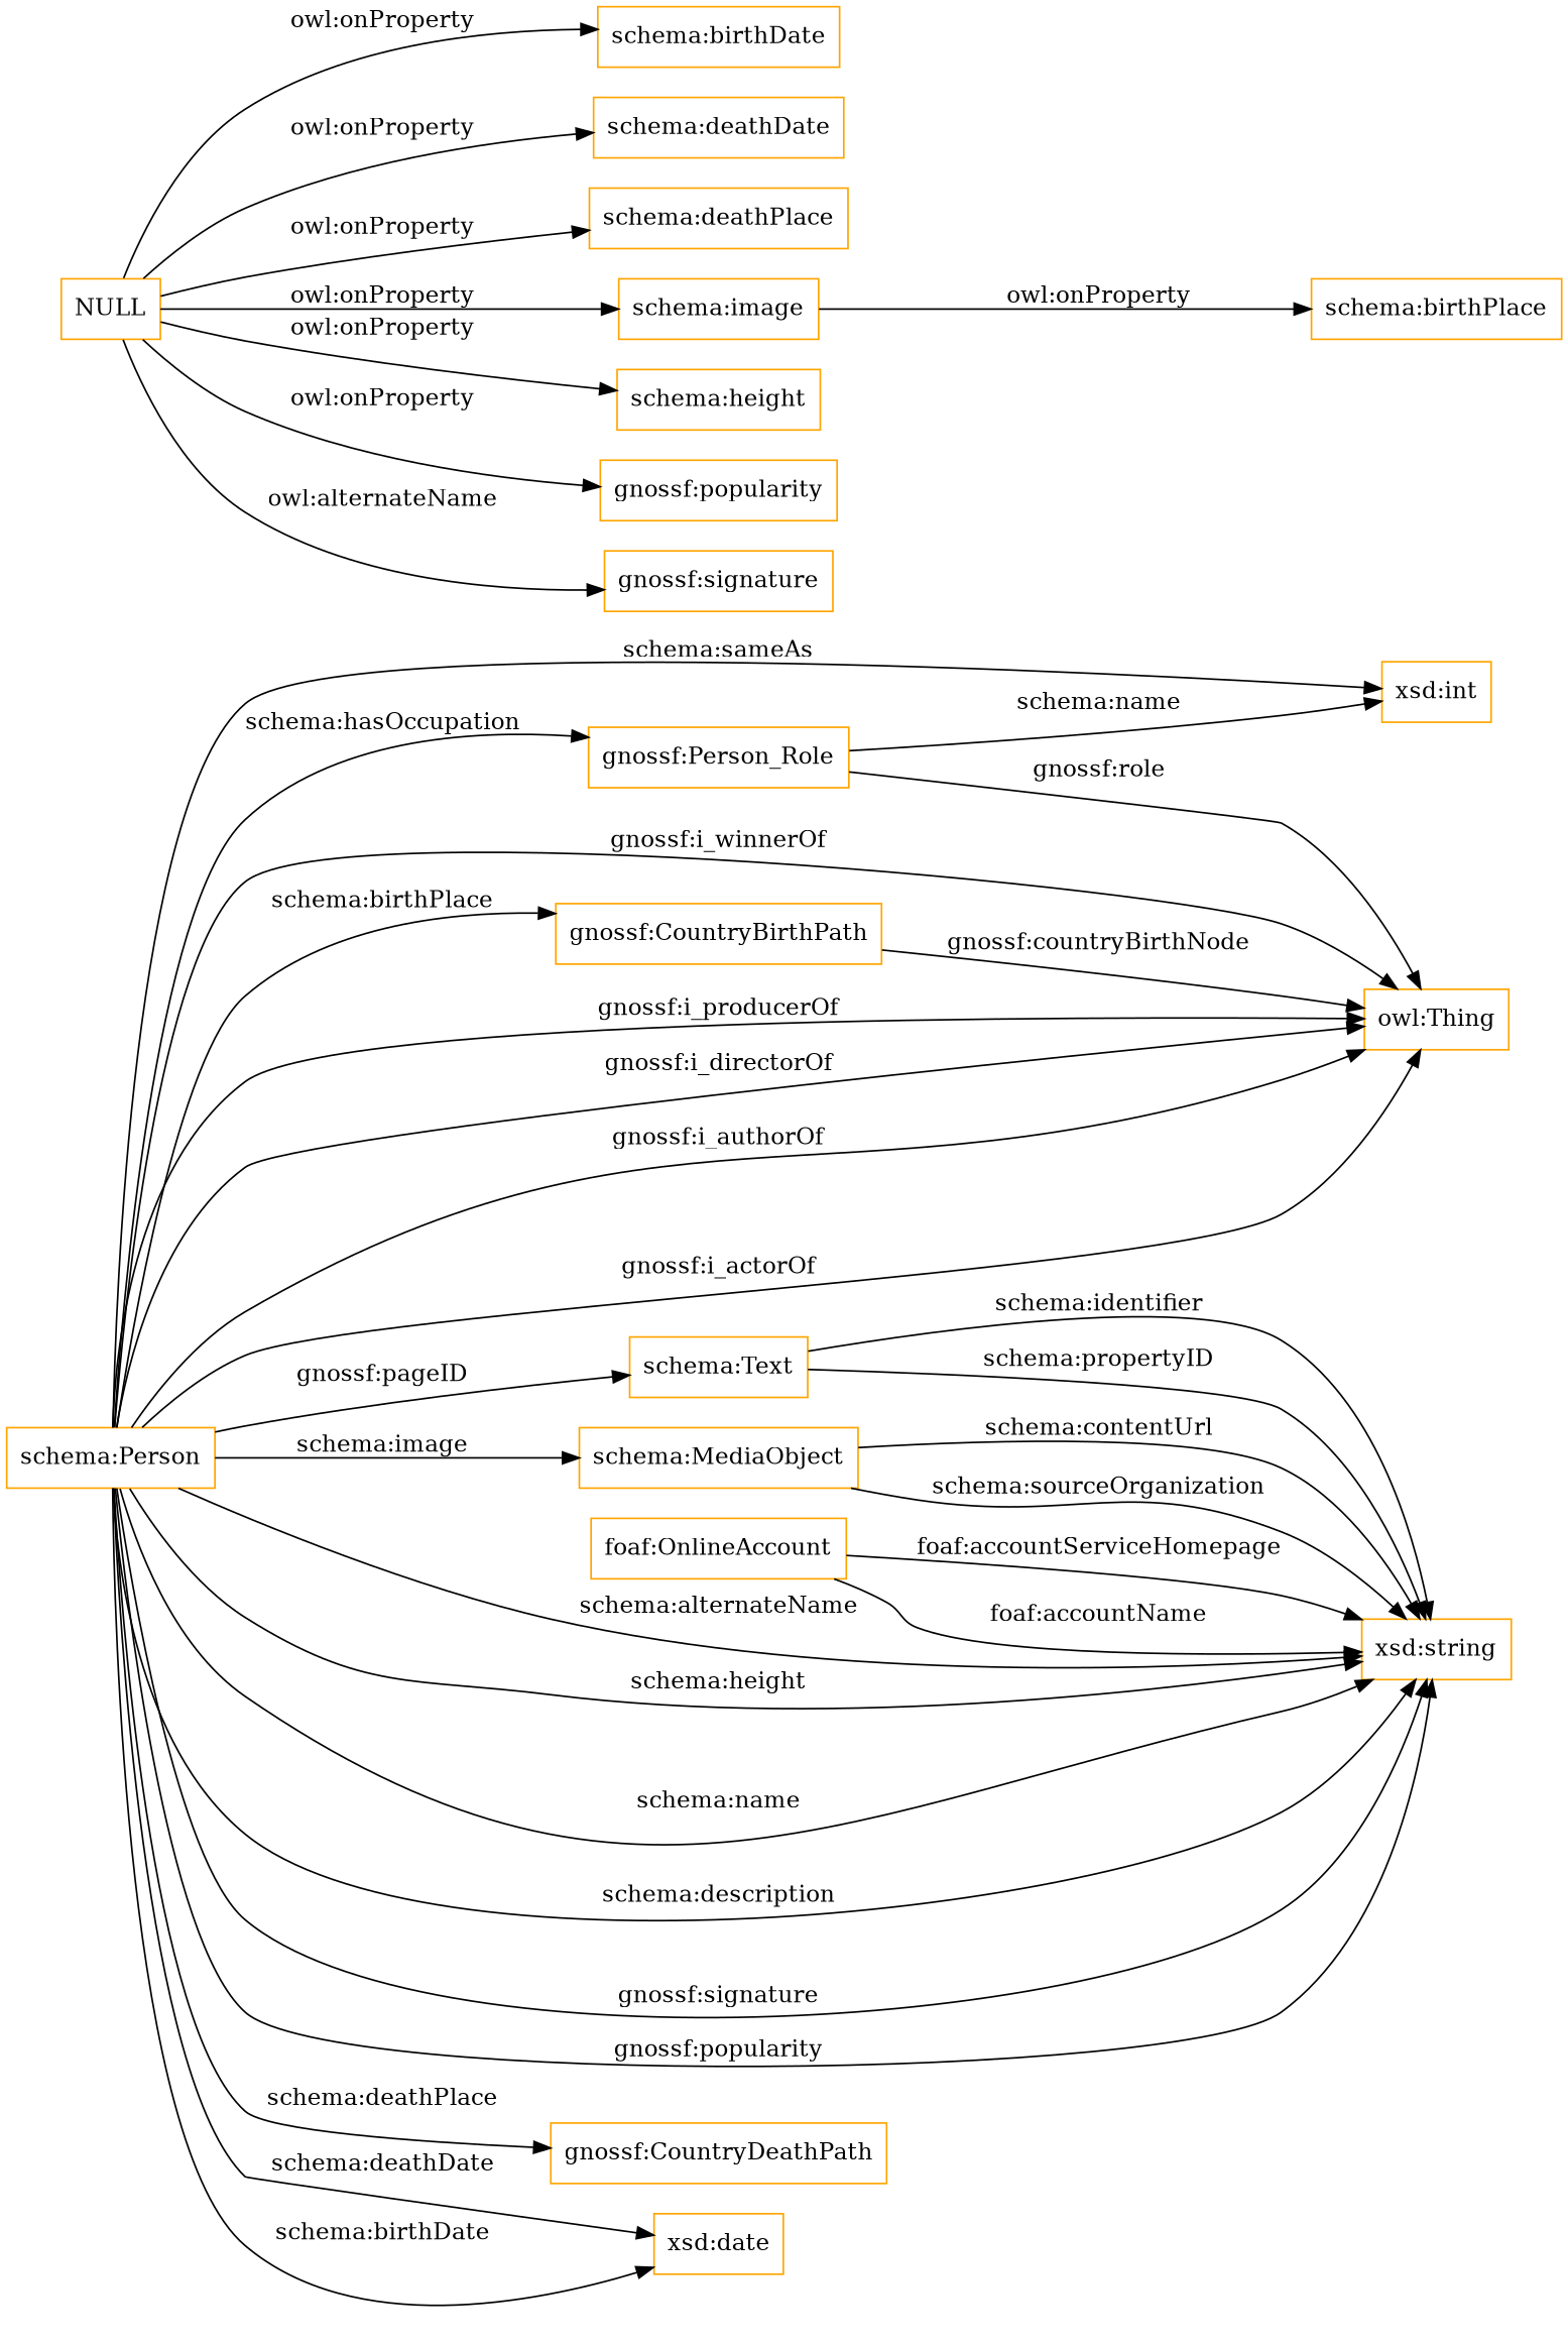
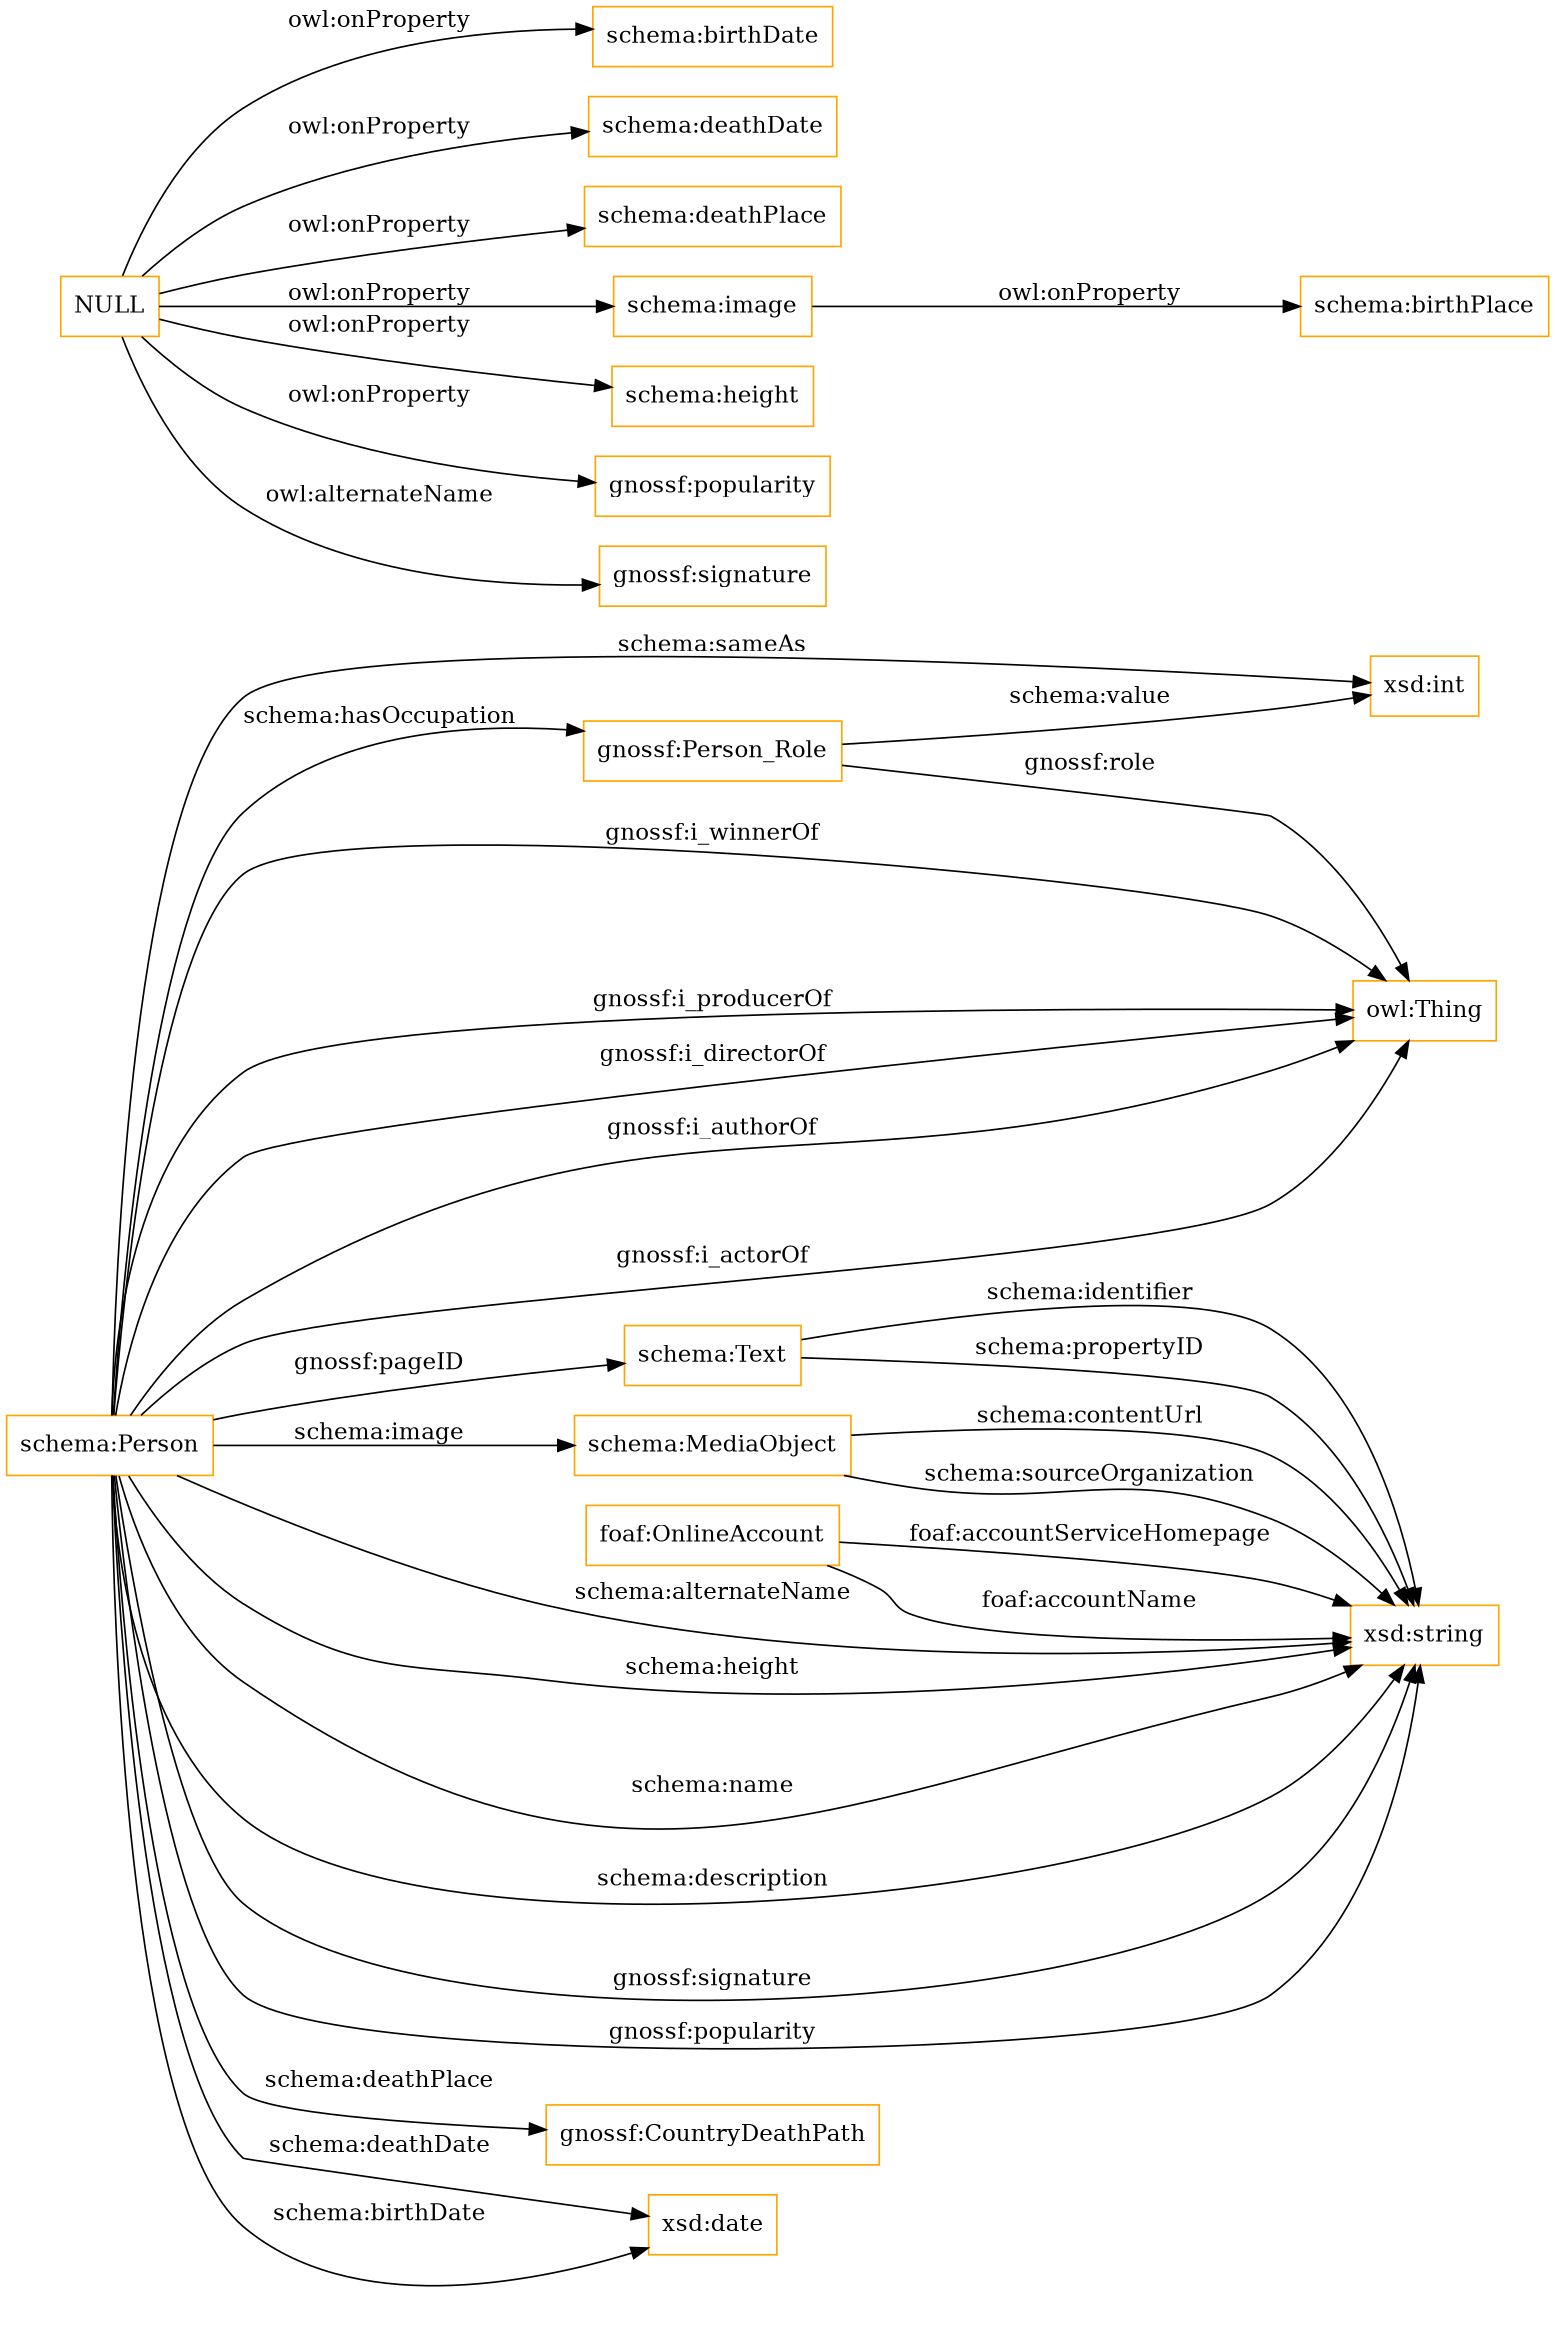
  digraph {
    rankdir=LR
    node [color=orange shape=rectangle]
    "gnossf:Person_Role"
    "owl:Thing"
    "xsd:int"
    "schema:Person"
    "schema:Text"
    "gnossf:CountryDeathPath"
-   "gnossf:CountryBirthPath"
    "schema:MediaObject"
    "xsd:string"
    "xsd:date"
    "foaf:OnlineAccount"
    NULL
    "schema:birthDate"
    "schema:deathDate"
    "schema:deathPlace"
    "schema:image"
    "schema:height"
    "gnossf:popularity"
    "gnossf:signature"
    "schema:birthPlace"
    "gnossf:Person_Role" -> "owl:Thing" [label="gnossf:role"]
-   "gnossf:Person_Role" -> "xsd:int" [label="schema:name"]
+   "gnossf:Person_Role" -> "xsd:int" [label="schema:value"]
    "schema:Person" -> "gnossf:Person_Role" [label="schema:hasOccupation"]
    "schema:Person" -> "owl:Thing" [label="gnossf:i_actorOf"]
    "schema:Person" -> "owl:Thing" [label="gnossf:i_winnerOf"]
    "schema:Person" -> "owl:Thing" [label="gnossf:i_producerOf"]
    "schema:Person" -> "owl:Thing" [label="gnossf:i_directorOf"]
    "schema:Person" -> "owl:Thing" [label="gnossf:i_authorOf"]
    "schema:Person" -> "xsd:int" [label="schema:sameAs"]
    "schema:Person" -> "schema:Text" [label="gnossf:pageID"]
    "schema:Person" -> "gnossf:CountryDeathPath" [label="schema:deathPlace"]
-   "schema:Person" -> "gnossf:CountryBirthPath" [label="schema:birthPlace"]
    "schema:Person" -> "schema:MediaObject" [label="schema:image"]
    "schema:Person" -> "xsd:string" [label="schema:alternateName"]
    "schema:Person" -> "xsd:string" [label="schema:height"]
    "schema:Person" -> "xsd:string" [label="schema:name"]
    "schema:Person" -> "xsd:string" [label="schema:description"]
    "schema:Person" -> "xsd:string" [label="gnossf:signature"]
    "schema:Person" -> "xsd:string" [label="gnossf:popularity"]
    "schema:Person" -> "xsd:date" [label="schema:deathDate"]
    "schema:Person" -> "xsd:date" [label="schema:birthDate"]
    "schema:Text" -> "xsd:string" [label="schema:identifier"]
    "schema:Text" -> "xsd:string" [label="schema:propertyID"]
-   "gnossf:CountryBirthPath" -> "owl:Thing" [label="gnossf:countryBirthNode"]
    "schema:MediaObject" -> "xsd:string" [label="schema:contentUrl"]
    "schema:MediaObject" -> "xsd:string" [label="schema:sourceOrganization"]
    "foaf:OnlineAccount" -> "xsd:string" [label="foaf:accountServiceHomepage"]
    "foaf:OnlineAccount" -> "xsd:string" [label="foaf:accountName"]
    NULL -> "schema:birthDate" [label="owl:onProperty"]
    NULL -> "schema:deathDate" [label="owl:onProperty"]
    NULL -> "schema:deathPlace" [label="owl:onProperty"]
    NULL -> "schema:image" [label="owl:onProperty"]
    NULL -> "schema:height" [label="owl:onProperty"]
    NULL -> "gnossf:popularity" [label="owl:onProperty"]
    NULL -> "gnossf:signature" [label="owl:alternateName"]
    "schema:image" -> "schema:birthPlace" [label="owl:onProperty"]
  }
